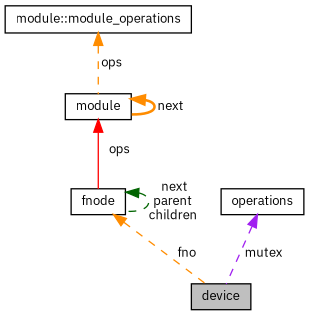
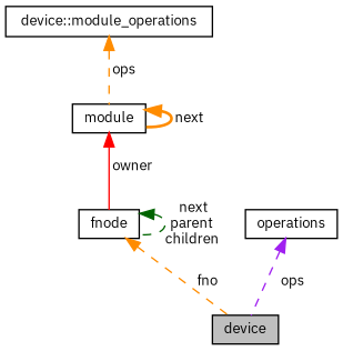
  digraph {
    fontname="IBM Plex Sans"
    node [color=black fillcolor=white fontname="IBM Plex Sans" fontsize=10 shape=record style=filled]
    edge [color=darkorange dir=back fontname="IBM Plex Sans" fontsize=10 labelfontname=Helvetica labelfontsize=10 style=dashed]
    n1 [fillcolor=grey75 fontcolor=black height=0.2 label=device width=0.4]
    n2 [height=0.2 label=fnode width=0.4]
    n3 [height=0.2 label=module width=0.4]
-   n4 [height=0.2 label="module::module_operations" width=0.4]
+   n4 [height=0.2 label="device::module_operations" width=0.4]
    n5 [height=0.2 label=operations width=0.4]
    n2 -> n1 [label=" fno"]
    n2 -> n2 [color=darkgreen label=" next\nparent\nchildren"]
-   n3 -> n2 [color=red label=" ops" style=solid]
+   n3 -> n2 [color=red label=" owner" style=solid]
    n3 -> n3 [label=" next" style=bold]
    n4 -> n3 [label=" ops"]
-   n5 -> n1 [color=purple label=" mutex"]
+   n5 -> n1 [color=purple label=" ops"]
  }
